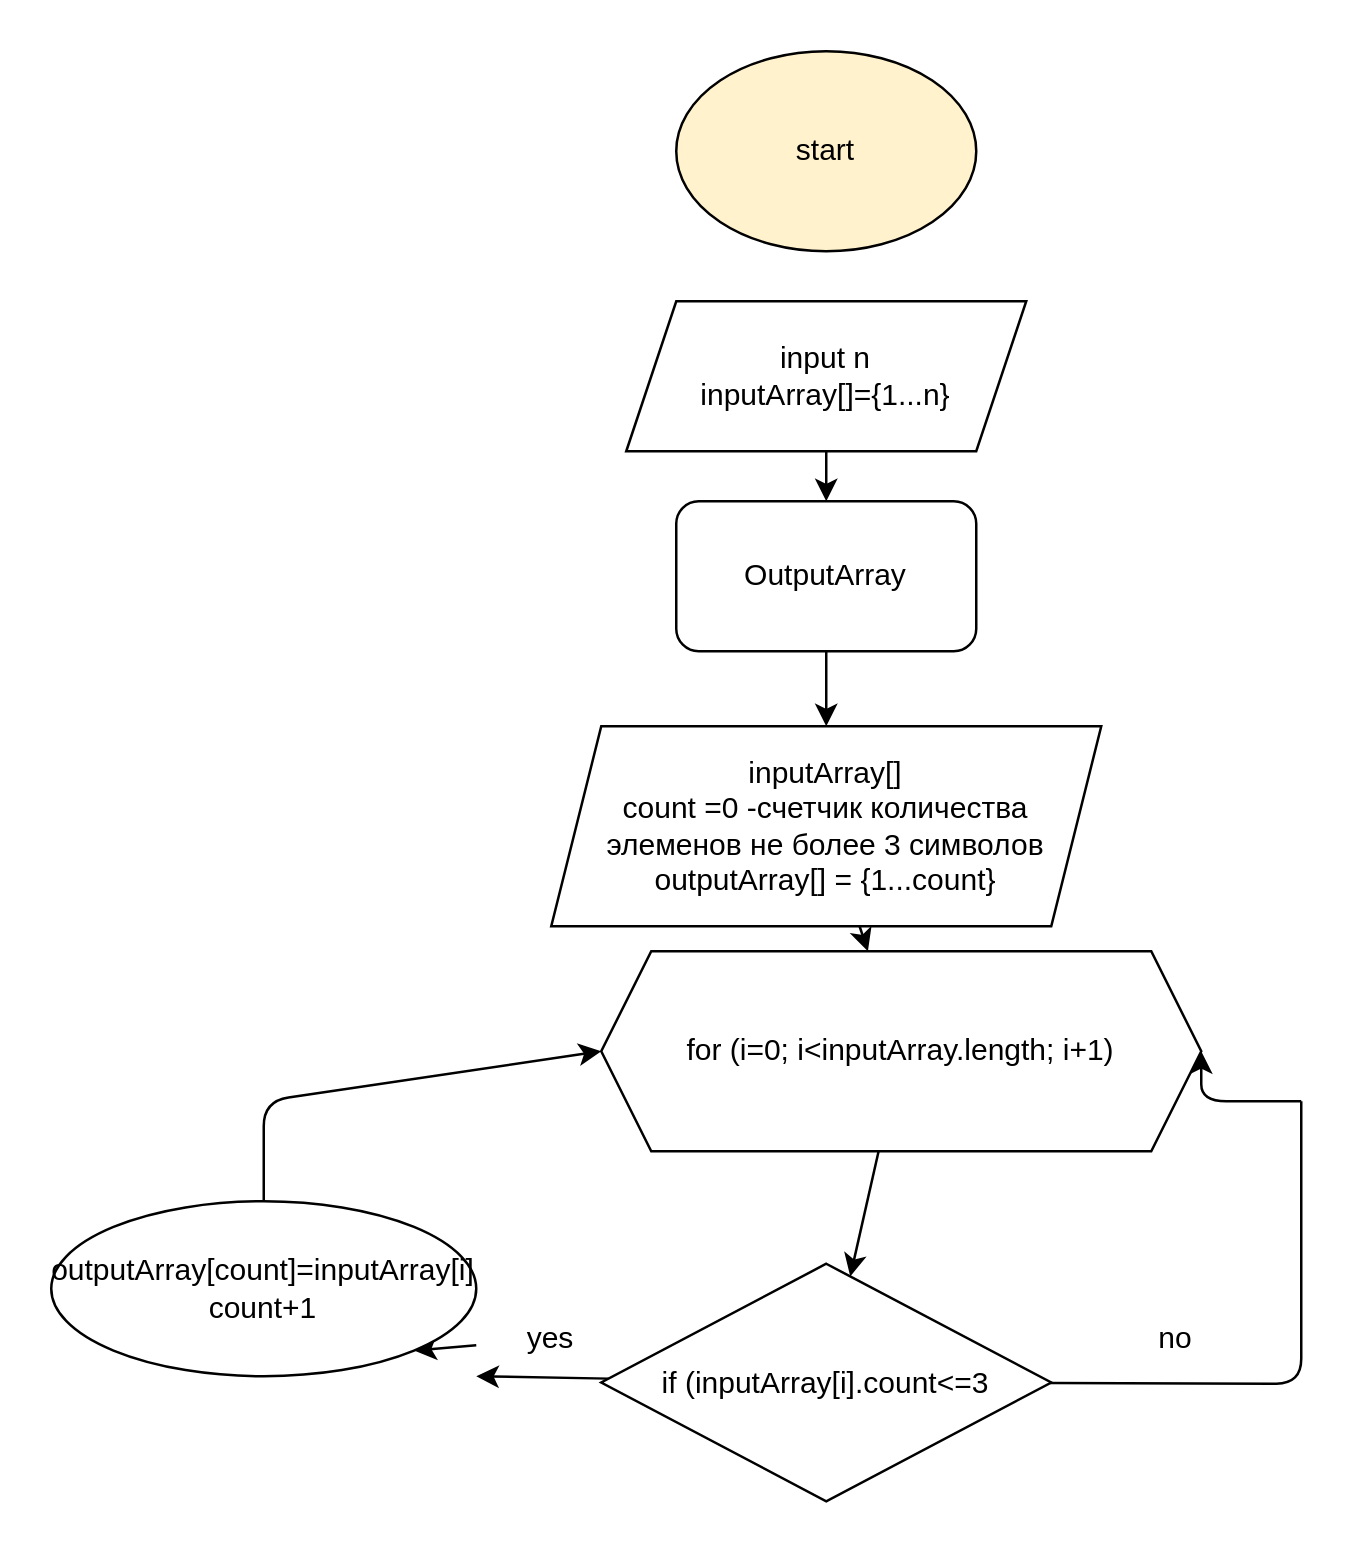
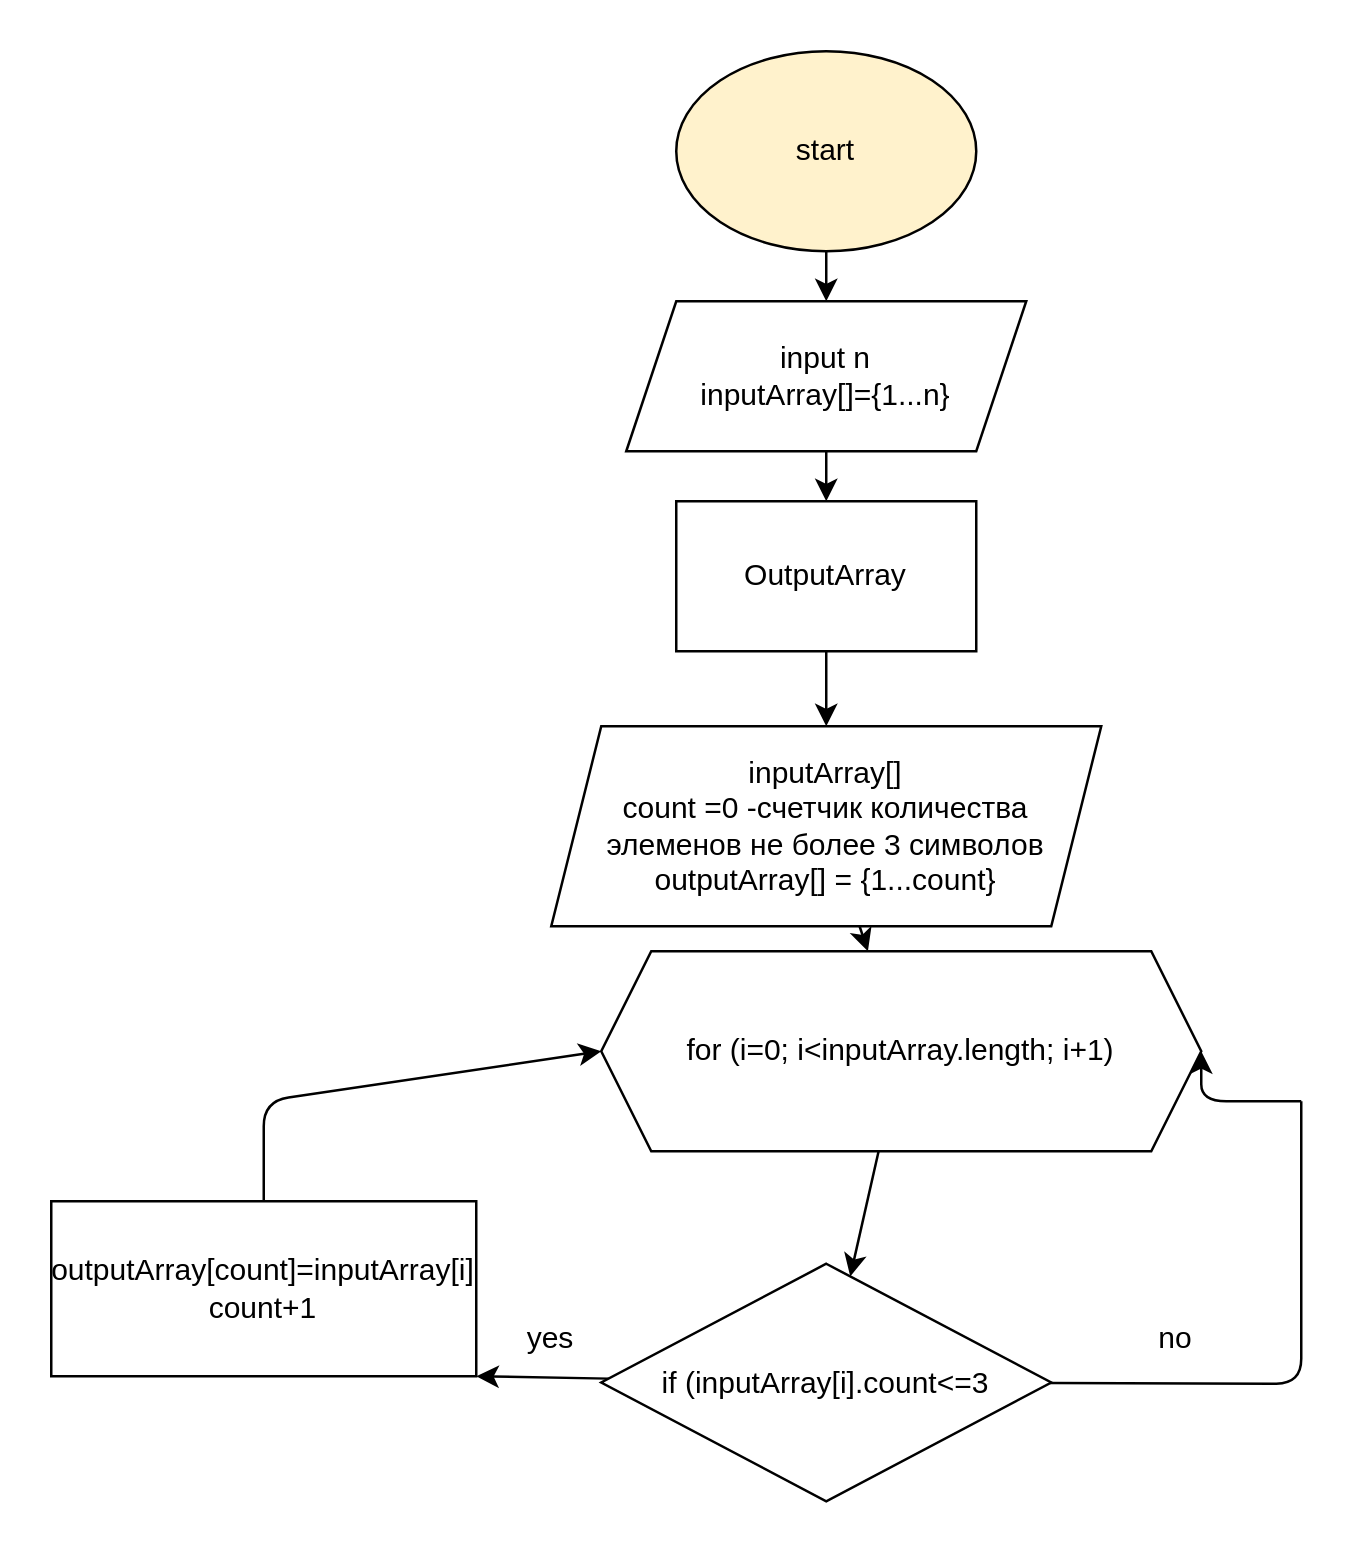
  <mxCell id="0" />
  <mxCell id="1" parent="0" />
+ <mxCell id="2" value="" style="edgeStyle=none;html=1;" parent="1" source="3" target="6" edge="1"><mxGeometry relative="1" as="geometry" /></mxCell>
  <mxCell id="3" value="start" style="ellipse;whiteSpace=wrap;html=1;fillColor=#fff2cc;" parent="1" vertex="1"><mxGeometry x="270" y="20" width="120" height="80" as="geometry" /></mxCell>
  <mxCell id="4" style="edgeStyle=none;html=1;exitX=1;exitY=0.75;exitDx=0;exitDy=0;" parent="1" source="6" edge="1"><mxGeometry relative="1" as="geometry"><mxPoint x="350" y="170" as="targetPoint" /></mxGeometry></mxCell>
  <mxCell id="5" value="" style="edgeStyle=none;html=1;" parent="1" source="6" target="8" edge="1"><mxGeometry relative="1" as="geometry" /></mxCell>
  <mxCell id="6" value="input n&lt;br&gt;inputArray[]={1...n}" style="shape=parallelogram;perimeter=parallelogramPerimeter;whiteSpace=wrap;html=1;fixedSize=1;" parent="1" vertex="1"><mxGeometry x="250" y="120" width="160" height="60" as="geometry" /></mxCell>
  <mxCell id="7" value="" style="edgeStyle=none;html=1;" parent="1" source="8" target="10" edge="1"><mxGeometry relative="1" as="geometry" /></mxCell>
- <mxCell id="8" value="OutputArray" style="rounded=1;whiteSpace=wrap;html=1;" parent="1" vertex="1"><mxGeometry x="270" y="200" width="120" height="60" as="geometry" /></mxCell>
+ <mxCell id="8" value="OutputArray" style="whiteSpace=wrap;html=1;rounded=0;" parent="1" vertex="1"><mxGeometry x="270" y="200" width="120" height="60" as="geometry" /></mxCell>
  <mxCell id="9" value="" style="edgeStyle=none;html=1;" parent="1" source="10" target="12" edge="1"><mxGeometry relative="1" as="geometry" /></mxCell>
  <mxCell id="10" value="inputArray[]&lt;br&gt;count =0 -счетчик количества элеменов не более 3 символов&lt;br&gt;outputArray[] = {1...count}" style="shape=parallelogram;perimeter=parallelogramPerimeter;whiteSpace=wrap;html=1;fixedSize=1;" parent="1" vertex="1"><mxGeometry x="220" y="290" width="220" height="80" as="geometry" /></mxCell>
  <mxCell id="11" value="" style="edgeStyle=none;html=1;" parent="1" source="12" target="16" edge="1"><mxGeometry relative="1" as="geometry" /></mxCell>
  <mxCell id="12" value="for (i=0; i&amp;lt;inputArray.length; i+1)" style="shape=hexagon;perimeter=hexagonPerimeter2;whiteSpace=wrap;html=1;fixedSize=1;" parent="1" vertex="1"><mxGeometry x="240" y="380" width="240" height="80" as="geometry" /></mxCell>
  <mxCell id="13" style="edgeStyle=none;html=1;entryX=1;entryY=0.5;entryDx=0;entryDy=0;startArrow=none;" parent="1" target="12" edge="1"><mxGeometry relative="1" as="geometry"><mxPoint x="490" y="553" as="targetPoint" /><mxPoint x="520" y="440" as="sourcePoint" /><Array as="points"><mxPoint x="480" y="440" /></Array></mxGeometry></mxCell>
  <mxCell id="14" style="edgeStyle=none;html=1;entryX=1;entryY=1;entryDx=0;entryDy=0;startArrow=none;" parent="1" source="21" target="20" edge="1"><mxGeometry relative="1" as="geometry" /></mxCell>
  <mxCell id="15" style="edgeStyle=none;html=1;entryX=0;entryY=1;entryDx=0;entryDy=0;" parent="1" source="16" target="21" edge="1"><mxGeometry relative="1" as="geometry" /></mxCell>
  <mxCell id="16" value="if (inputArray[i].count&amp;lt;=3" style="rhombus;whiteSpace=wrap;html=1;" parent="1" vertex="1"><mxGeometry x="240" y="505" width="180" height="95" as="geometry" /></mxCell>
  <mxCell id="17" value="" style="edgeStyle=none;html=1;entryX=1;entryY=0.5;entryDx=0;entryDy=0;endArrow=none;" parent="1" source="16" edge="1"><mxGeometry relative="1" as="geometry"><mxPoint x="520" y="440" as="targetPoint" /><mxPoint x="419.553" y="552.736" as="sourcePoint" /><Array as="points"><mxPoint x="520" y="553" /><mxPoint x="520" y="440" /></Array></mxGeometry></mxCell>
  <mxCell id="18" value="no" style="text;html=1;strokeColor=none;fillColor=none;align=center;verticalAlign=middle;whiteSpace=wrap;rounded=0;" parent="1" vertex="1"><mxGeometry x="440" y="520" width="60" height="30" as="geometry" /></mxCell>
  <mxCell id="19" style="edgeStyle=none;html=1;entryX=0;entryY=0.5;entryDx=0;entryDy=0;" parent="1" source="20" target="12" edge="1"><mxGeometry relative="1" as="geometry"><Array as="points"><mxPoint x="105" y="440" /></Array></mxGeometry></mxCell>
- <mxCell id="20" value="outputArray[count]=inputArray[i]&lt;br&gt;count+1" style="ellipse;whiteSpace=wrap;html=1;" parent="1" vertex="1"><mxGeometry x="20" y="480" width="170" height="70" as="geometry" /></mxCell>
+ <mxCell id="20" value="outputArray[count]=inputArray[i]&lt;br&gt;count+1" style="rounded=0;whiteSpace=wrap;html=1;" parent="1" vertex="1"><mxGeometry x="20" y="480" width="170" height="70" as="geometry" /></mxCell>
  <mxCell id="21" value="yes" style="text;html=1;strokeColor=none;fillColor=none;align=center;verticalAlign=middle;whiteSpace=wrap;rounded=0;" parent="1" vertex="1"><mxGeometry x="190" y="520" width="60" height="30" as="geometry" /></mxCell>
